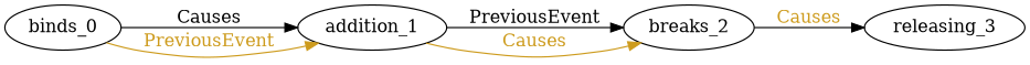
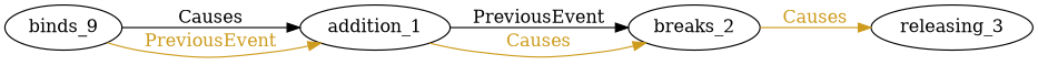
  digraph {
    rankdir=LR
    edge [color=goldenrod3 fontcolor=goldenrod3]
-   n1 [label=binds_0]
+   n1 [label=binds_9]
    n2 [label=addition_1]
    n3 [label=breaks_2]
    n4 [label=releasing_3]
    n1 -> n2 [color=Black fontcolor=black label=Causes]
    n1 -> n2 [label=PreviousEvent]
    n2 -> n3 [color=Black fontcolor=black label=PreviousEvent]
    n2 -> n3 [label=Causes]
-   n3 -> n4 [color=Black label=Causes]
+   n3 -> n4 [label=Causes]
  }
